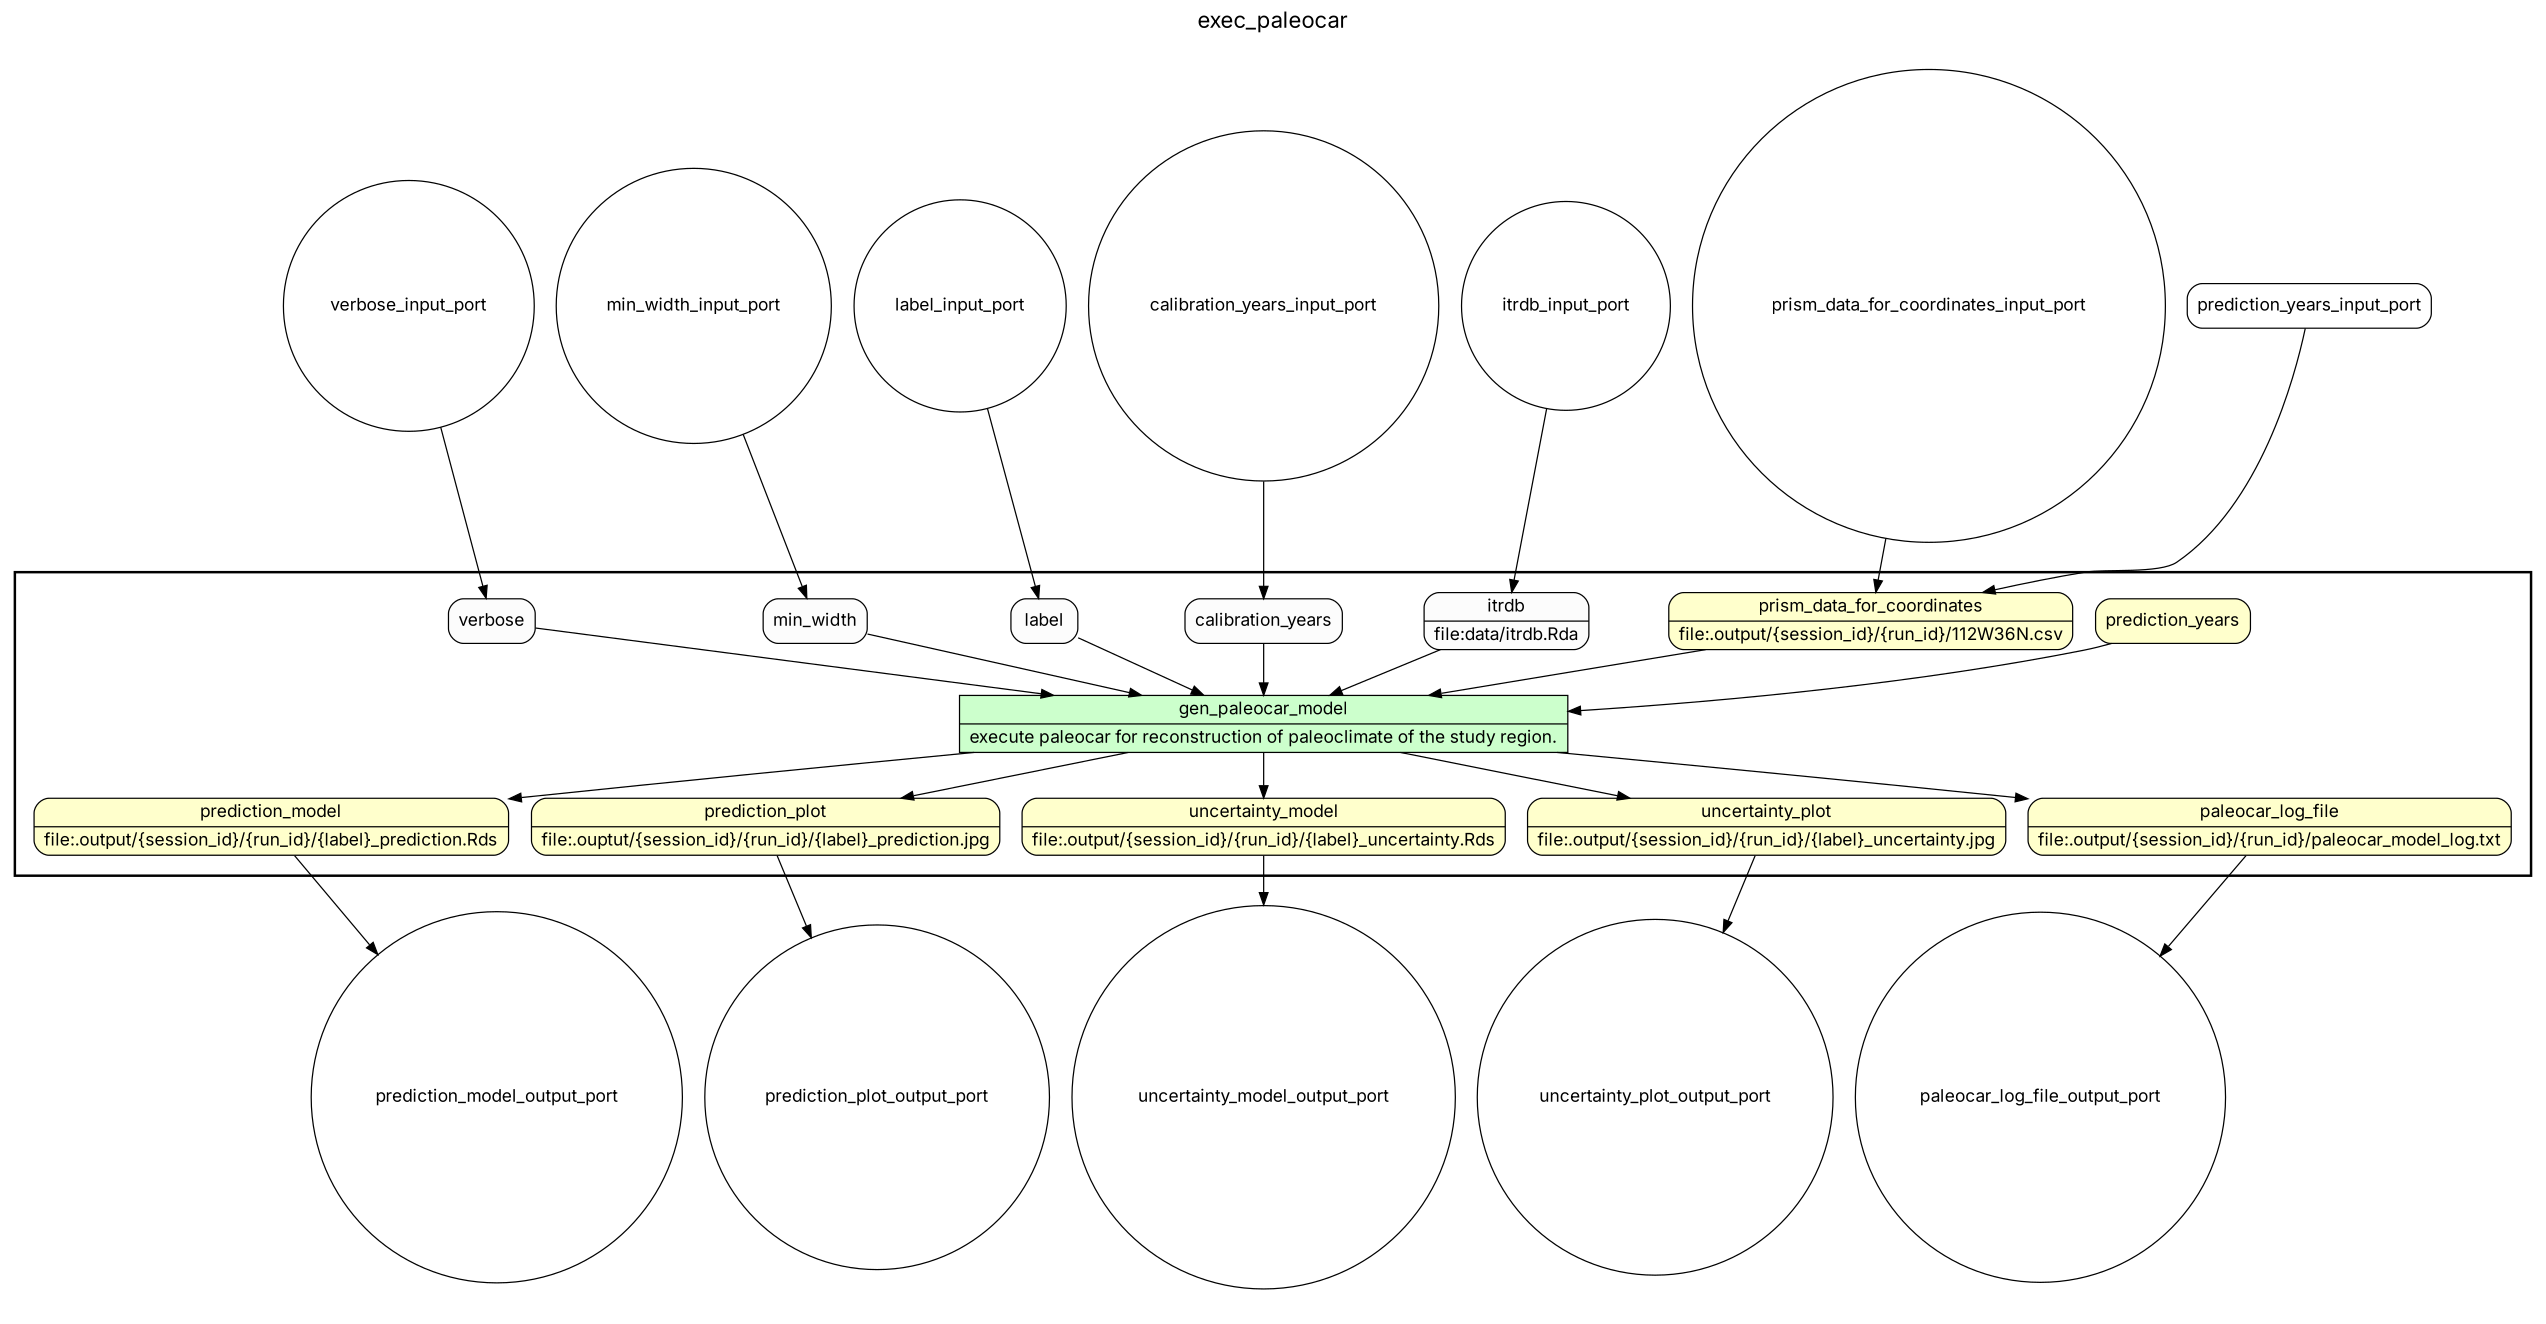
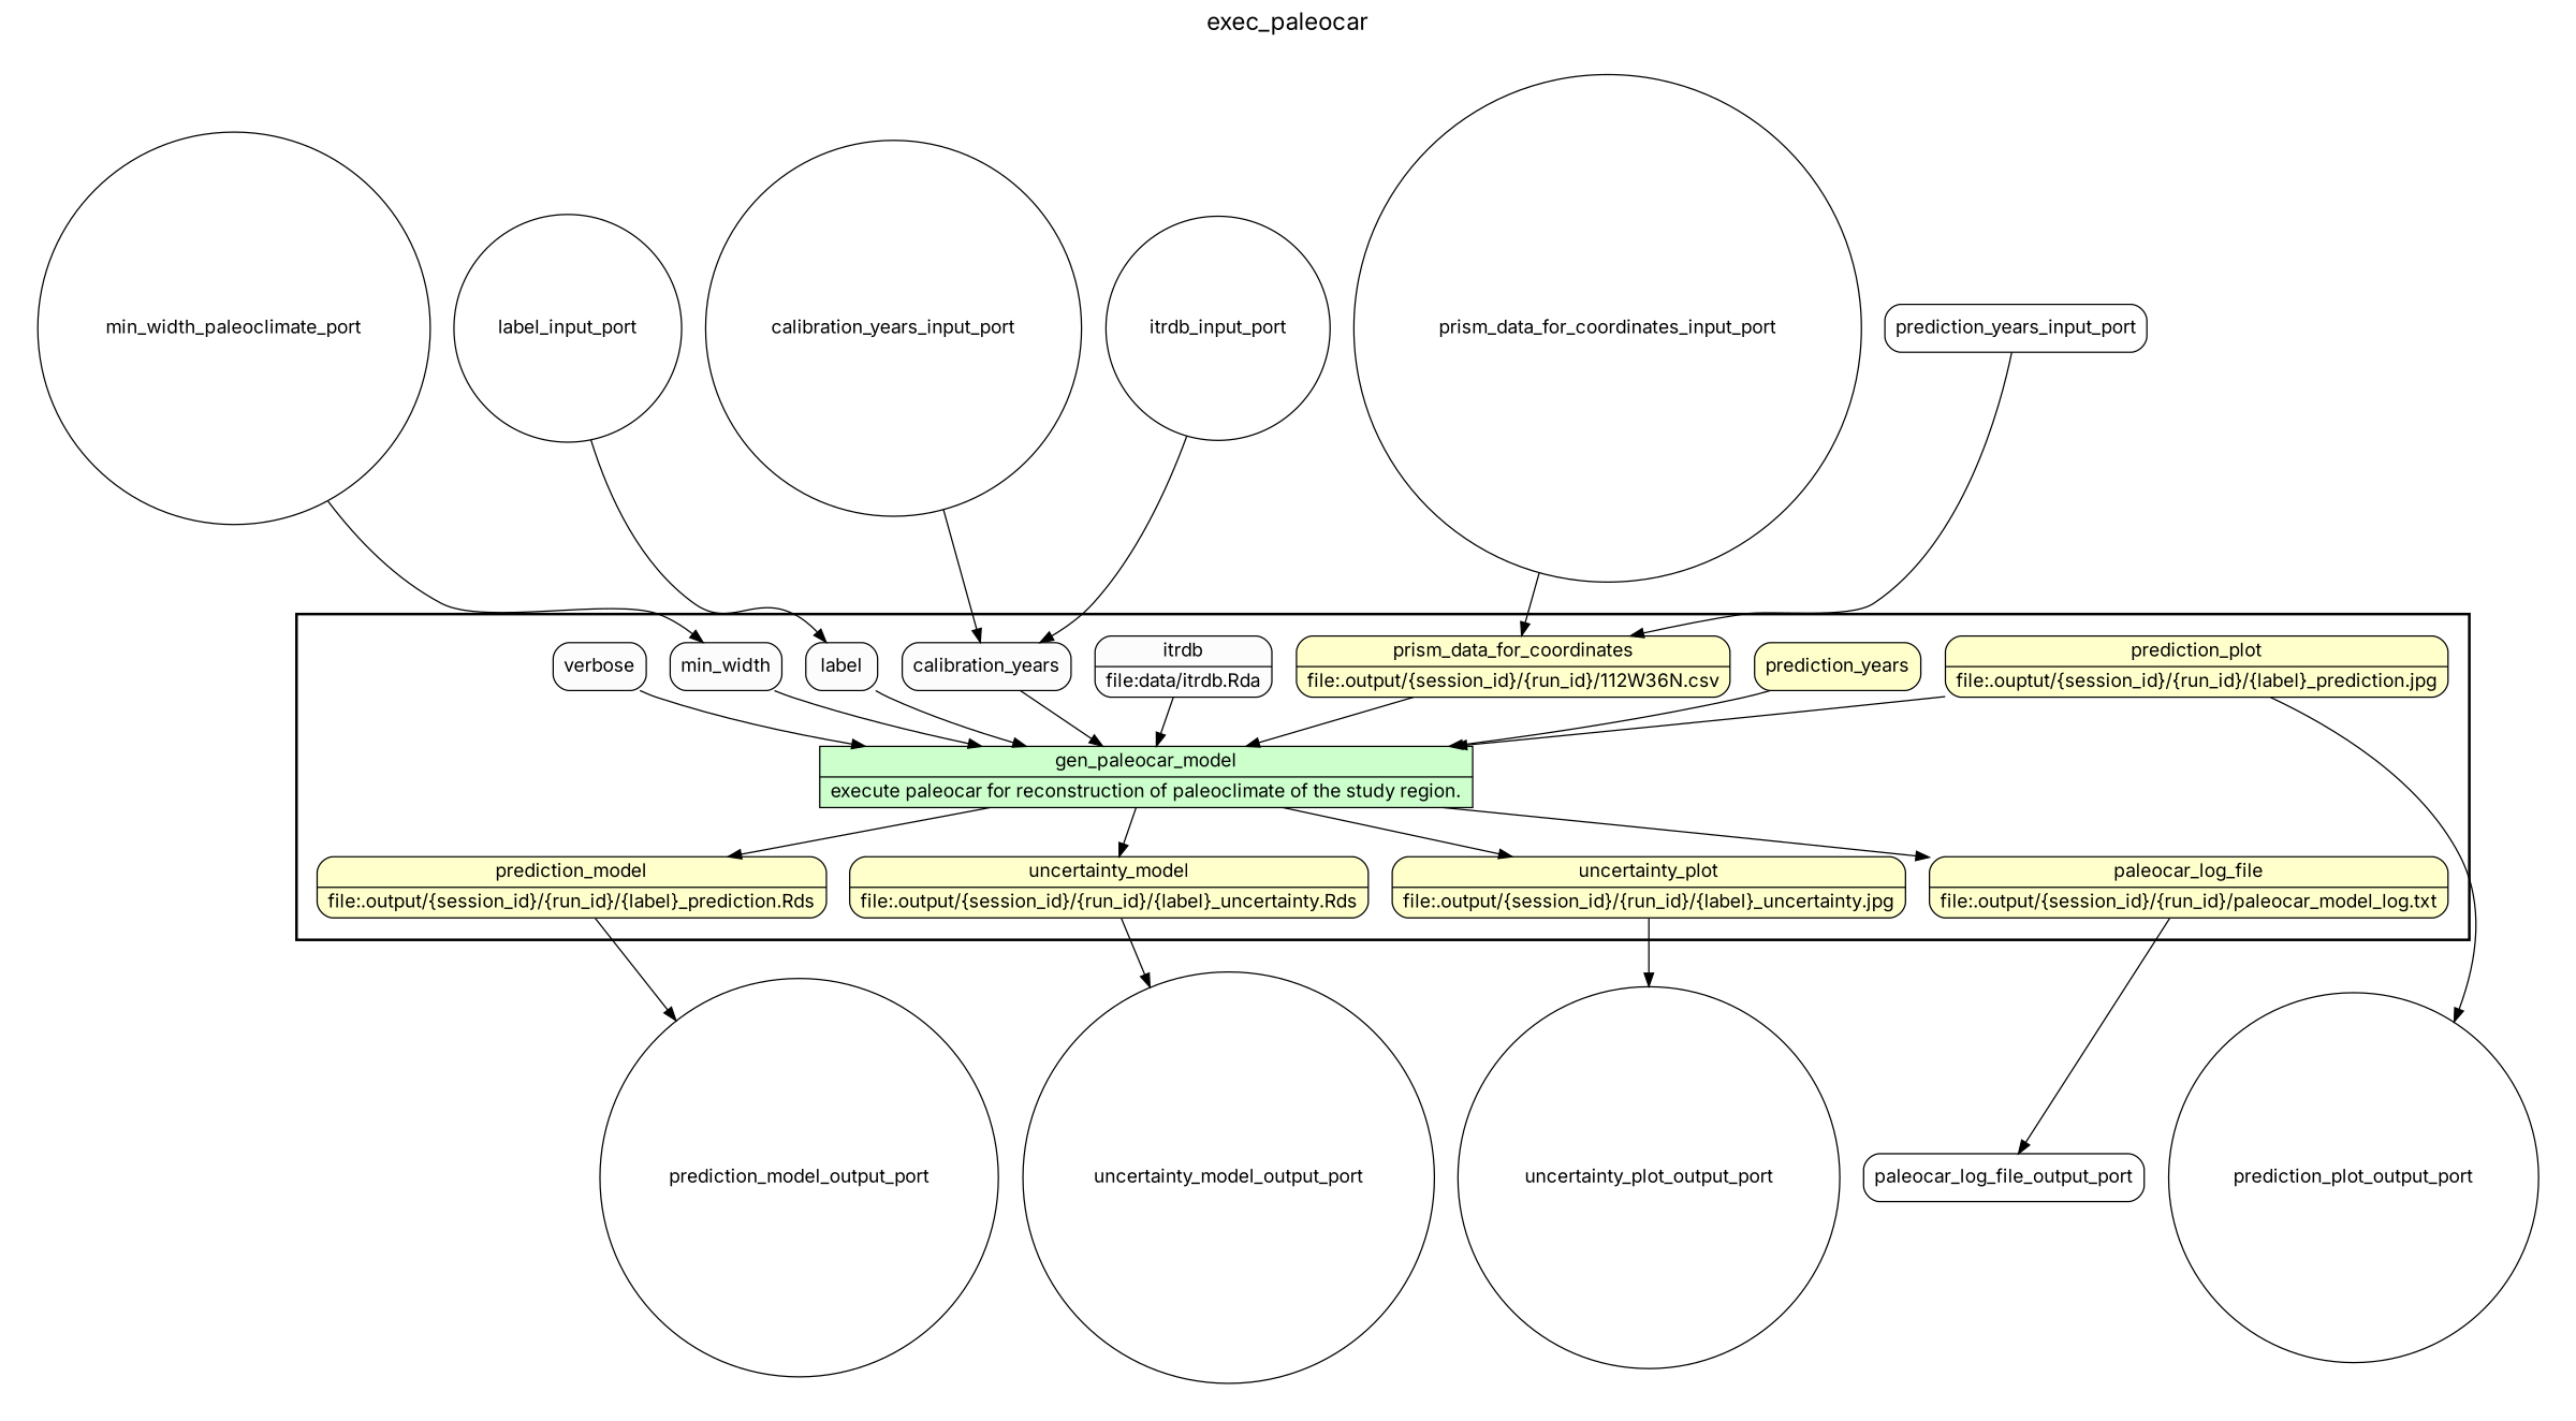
  digraph {
    fontname=Inter
    fontsize=18
    label=exec_paleocar
    labelloc=t
    rankdir=TB
    node [fillcolor="#FFFFFF" fontname=Inter peripheries=1 shape=circle style="rounded,filled"]
    edge [fontname=Inter]
    n1 [fillcolor="#CCFFCC" label="{<f0> gen_paleocar_model |<f1> execute paleocar for reconstruction of paleoclimate of the study region.}" rankdir=LR shape=record style=filled]
    n2 [fillcolor="#FFFFCC" label="{<f0> prediction_model |<f1> file\:.output/\{session_id\}/\{run_id\}/\{label\}_prediction.Rds}" rankdir=LR shape=record]
    n3 [fillcolor="#FFFFCC" label="{<f0> prediction_plot |<f1> file\:.ouptut/\{session_id\}/\{run_id\}/\{label\}_prediction.jpg}" rankdir=LR shape=record]
    n4 [fillcolor="#FFFFCC" label="{<f0> uncertainty_model |<f1> file\:.output/\{session_id\}/\{run_id\}/\{label\}_uncertainty.Rds}" rankdir=LR shape=record]
    n5 [fillcolor="#FFFFCC" label="{<f0> uncertainty_plot |<f1> file\:.output/\{session_id\}/\{run_id\}/\{label\}_uncertainty.jpg}" rankdir=LR shape=record]
    n6 [fillcolor="#FFFFCC" label="{<f0> paleocar_log_file |<f1> file\:.output/\{session_id\}/\{run_id\}/paleocar_model_log.txt}" rankdir=LR shape=record]
    prediction_years [fillcolor="#FFFFCC" shape=box]
    n8 [fillcolor="#FFFFCC" label="{<f0> prism_data_for_coordinates |<f1> file\:.output/\{session_id\}/\{run_id\}/112W36N.csv}" rankdir=LR shape=record]
    n9 [fillcolor="#FCFCFC" label="{<f0> itrdb |<f1> file\:data/itrdb.Rda}" rankdir=LR shape=record]
    calibration_years [fillcolor="#FCFCFC" shape=box]
    label [fillcolor="#FCFCFC" shape=box]
    min_width [fillcolor="#FCFCFC" shape=box]
    verbose [fillcolor="#FCFCFC" shape=box]
    prediction_years_input_port [shape=box width=0.2]
    prism_data_for_coordinates_input_port [width=0.2]
    itrdb_input_port [width=0.2]
    calibration_years_input_port [width=0.2]
    label_input_port [width=0.2]
-   min_width_input_port [width=0.2]
-   verbose_input_port [width=0.2]
+   min_width_input_port [width=0.2 label=min_width_paleoclimate_port]
    prediction_model_output_port [width=0.2]
    prediction_plot_output_port [width=0.2]
    uncertainty_model_output_port [width=0.2]
    uncertainty_plot_output_port [width=0.2]
-   paleocar_log_file_output_port [width=0.2]
+   paleocar_log_file_output_port [shape=box width=0.2]
    subgraph cluster_1 {
      color=black
      label=""
      penwidth=2
      subgraph cluster_2 {
        color=black
        label=""
        penwidth=0
        n1
        n2
        n3
        n4
        n5
        n6
        prediction_years
        n8
        n9
        calibration_years
        label
        min_width
        verbose
      }
    }
    subgraph cluster_3 {
      label=""
      penwidth=0
      subgraph cluster_4 {
        label=""
        penwidth=0
        prediction_model_output_port
        prediction_plot_output_port
        uncertainty_model_output_port
        uncertainty_plot_output_port
        paleocar_log_file_output_port
      }
    }
    subgraph cluster_5 {
      label=""
      penwidth=0
      subgraph cluster_6 {
        label=""
        penwidth=0
        prediction_years_input_port
        prism_data_for_coordinates_input_port
        itrdb_input_port
        calibration_years_input_port
        label_input_port
        min_width_input_port
-       verbose_input_port
      }
    }
    n1 -> n2
-   n1 -> n3
+   n3 -> n1
    n1 -> n4
    n1 -> n5
    n1 -> n6
    n2 -> prediction_model_output_port
    n3 -> prediction_plot_output_port
    n4 -> uncertainty_model_output_port
    n5 -> uncertainty_plot_output_port
    n6 -> paleocar_log_file_output_port
    prediction_years -> n1
    n8 -> n1
    n9 -> n1
    calibration_years -> n1
    label -> n1
    min_width -> n1
    verbose -> n1
    prediction_years_input_port -> n8
    prism_data_for_coordinates_input_port -> n8
-   itrdb_input_port -> n9
+   itrdb_input_port -> calibration_years
    calibration_years_input_port -> calibration_years
    label_input_port -> label
    min_width_input_port -> min_width
-   verbose_input_port -> verbose
  }
